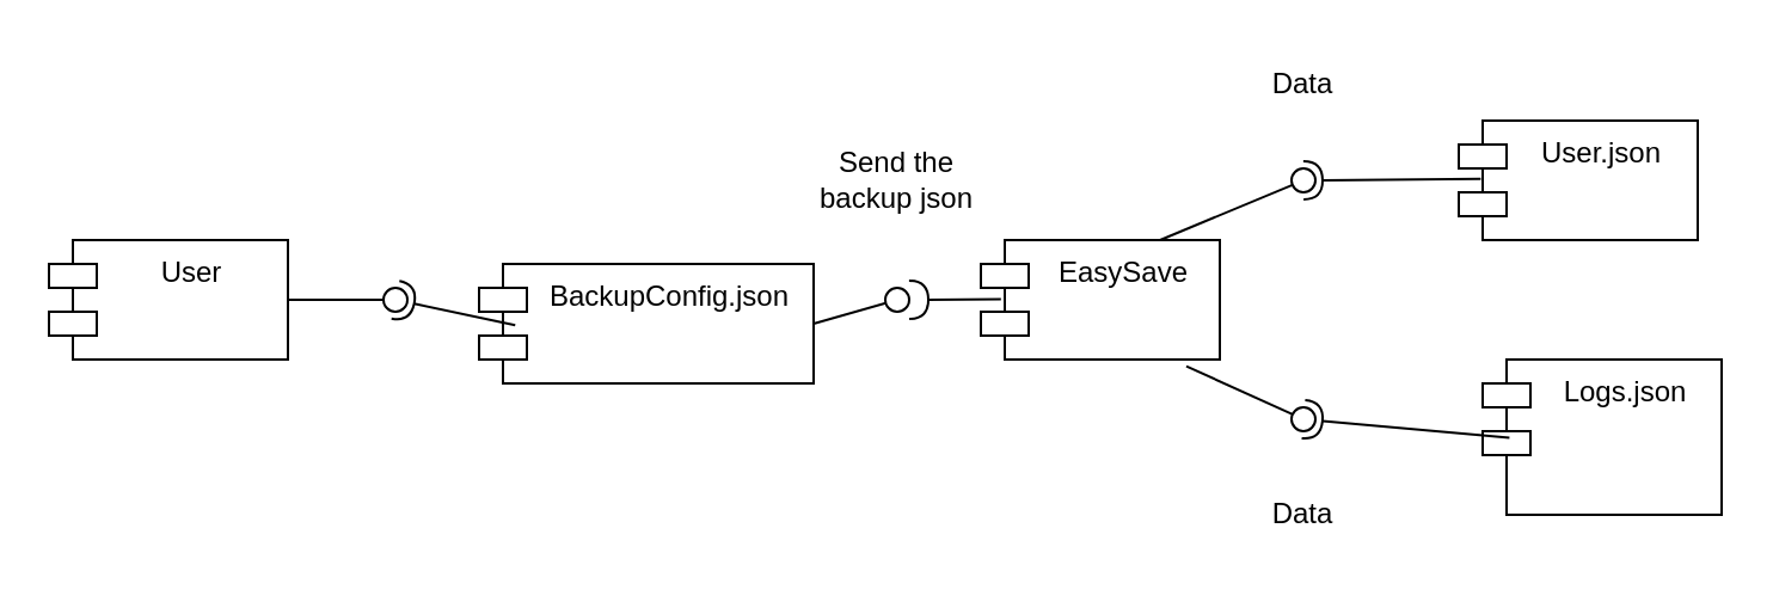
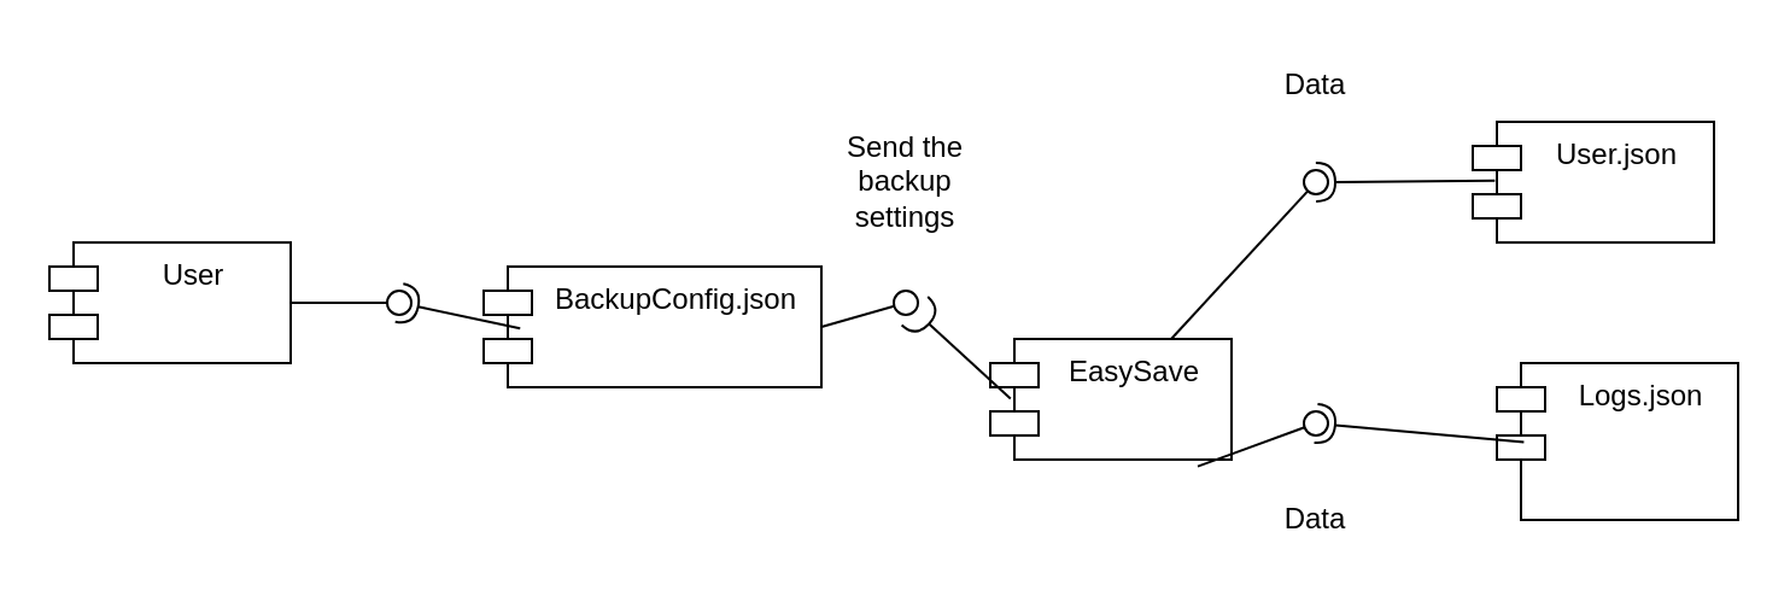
  <mxCell id="0" />
  <mxCell id="1" parent="0" />
  <mxCell id="2" value="User.json" style="shape=module;align=left;spacingLeft=20;align=center;verticalAlign=top;direction=east;" parent="1" vertex="1"><mxGeometry x="610" y="50" width="100" height="50" as="geometry" /></mxCell>
  <mxCell id="3" value="Logs.json" style="shape=module;align=left;spacingLeft=20;align=center;verticalAlign=top;direction=east;" parent="1" vertex="1"><mxGeometry x="620" y="150" width="100" height="65" as="geometry" /></mxCell>
  <mxCell id="4" value="BackupConfig.json" style="shape=module;align=left;spacingLeft=20;align=center;verticalAlign=top;direction=east;" parent="1" vertex="1"><mxGeometry x="200" y="110" width="140" height="50" as="geometry" /></mxCell>
- <mxCell id="5" value="EasySave" style="shape=module;align=left;spacingLeft=20;align=center;verticalAlign=top;direction=east;" parent="1" vertex="1"><mxGeometry x="410" y="100" width="100" height="50" as="geometry" /></mxCell>
+ <mxCell id="5" value="EasySave" style="shape=module;align=left;spacingLeft=20;align=center;verticalAlign=top;direction=east;" parent="1" vertex="1"><mxGeometry x="410" y="140" width="100" height="50" as="geometry" /></mxCell>
  <mxCell id="6" value="User" style="shape=module;align=left;spacingLeft=20;align=center;verticalAlign=top;direction=east;" parent="1" vertex="1"><mxGeometry x="20" y="100" width="100" height="50" as="geometry" /></mxCell>
  <mxCell id="7" value="" style="rounded=0;orthogonalLoop=1;jettySize=auto;html=1;endArrow=none;endFill=0;sketch=0;sourcePerimeterSpacing=0;targetPerimeterSpacing=0;" parent="1" target="9" edge="1"><mxGeometry relative="1" as="geometry"><mxPoint x="120" y="125" as="sourcePoint" /></mxGeometry></mxCell>
  <mxCell id="8" value="" style="rounded=0;orthogonalLoop=1;jettySize=auto;html=1;endArrow=halfCircle;endFill=0;entryX=0.5;entryY=0.5;endSize=6;strokeWidth=1;sketch=0;exitX=0.108;exitY=0.512;exitDx=0;exitDy=0;exitPerimeter=0;" parent="1" source="4" target="9" edge="1"><mxGeometry relative="1" as="geometry"><mxPoint x="160" y="125" as="sourcePoint" /></mxGeometry></mxCell>
  <mxCell id="9" value="" style="ellipse;whiteSpace=wrap;html=1;align=center;aspect=fixed;resizable=0;points=[];outlineConnect=0;sketch=0;" parent="1" vertex="1"><mxGeometry x="160" y="120" width="10" height="10" as="geometry" /></mxCell>
  <mxCell id="10" value="" style="rounded=0;orthogonalLoop=1;jettySize=auto;html=1;endArrow=none;endFill=0;sketch=0;sourcePerimeterSpacing=0;targetPerimeterSpacing=0;exitX=1;exitY=0.5;exitDx=0;exitDy=0;" parent="1" source="4" target="12" edge="1"><mxGeometry relative="1" as="geometry"><mxPoint x="344" y="125" as="sourcePoint" /></mxGeometry></mxCell>
  <mxCell id="11" value="" style="rounded=0;orthogonalLoop=1;jettySize=auto;html=1;endArrow=halfCircle;endFill=0;endSize=6;strokeWidth=1;sketch=0;exitX=0.084;exitY=0.496;exitDx=0;exitDy=0;exitPerimeter=0;" parent="1" source="5" target="12" edge="1"><mxGeometry relative="1" as="geometry"><mxPoint x="384" y="125" as="sourcePoint" /><mxPoint x="380" y="125" as="targetPoint" /></mxGeometry></mxCell>
  <mxCell id="12" value="" style="ellipse;whiteSpace=wrap;html=1;align=center;aspect=fixed;resizable=0;points=[];outlineConnect=0;sketch=0;" parent="1" vertex="1"><mxGeometry x="370" y="120" width="10" height="10" as="geometry" /></mxCell>
  <mxCell id="13" value="" style="rounded=0;orthogonalLoop=1;jettySize=auto;html=1;endArrow=none;endFill=0;sketch=0;sourcePerimeterSpacing=0;targetPerimeterSpacing=0;exitX=0.75;exitY=0;exitDx=0;exitDy=0;" parent="1" source="5" target="15" edge="1"><mxGeometry relative="1" as="geometry"><mxPoint x="510" y="85" as="sourcePoint" /></mxGeometry></mxCell>
  <mxCell id="14" value="" style="rounded=0;orthogonalLoop=1;jettySize=auto;html=1;endArrow=halfCircle;endFill=0;entryX=0.5;entryY=0.5;endSize=6;strokeWidth=1;sketch=0;exitX=0.092;exitY=0.488;exitDx=0;exitDy=0;exitPerimeter=0;" parent="1" source="2" target="15" edge="1"><mxGeometry relative="1" as="geometry"><mxPoint x="550" y="85" as="sourcePoint" /></mxGeometry></mxCell>
  <mxCell id="15" value="" style="ellipse;whiteSpace=wrap;html=1;align=center;aspect=fixed;resizable=0;points=[];outlineConnect=0;sketch=0;" parent="1" vertex="1"><mxGeometry x="540" y="70" width="10" height="10" as="geometry" /></mxCell>
  <mxCell id="16" value="" style="rounded=0;orthogonalLoop=1;jettySize=auto;html=1;endArrow=none;endFill=0;sketch=0;sourcePerimeterSpacing=0;targetPerimeterSpacing=0;exitX=0.86;exitY=1.056;exitDx=0;exitDy=0;exitPerimeter=0;" parent="1" source="5" target="18" edge="1"><mxGeometry relative="1" as="geometry"><mxPoint x="525" y="175" as="sourcePoint" /></mxGeometry></mxCell>
  <mxCell id="17" value="" style="rounded=0;orthogonalLoop=1;jettySize=auto;html=1;endArrow=halfCircle;endFill=0;entryX=0.5;entryY=0.5;endSize=6;strokeWidth=1;sketch=0;exitX=0.112;exitY=0.504;exitDx=0;exitDy=0;exitPerimeter=0;" parent="1" source="3" target="18" edge="1"><mxGeometry relative="1" as="geometry"><mxPoint x="565" y="175" as="sourcePoint" /></mxGeometry></mxCell>
  <mxCell id="18" value="" style="ellipse;whiteSpace=wrap;html=1;align=center;aspect=fixed;resizable=0;points=[];outlineConnect=0;sketch=0;" parent="1" vertex="1"><mxGeometry x="540" y="170" width="10" height="10" as="geometry" /></mxCell>
- <mxCell id="19" value="Send the backup json" style="text;html=1;strokeColor=none;fillColor=none;align=center;verticalAlign=middle;whiteSpace=wrap;rounded=0;" parent="1" vertex="1"><mxGeometry x="333.25" y="60" width="83.5" height="30" as="geometry" /></mxCell>
+ <mxCell id="19" value="Send the backup settings" style="text;html=1;strokeColor=none;fillColor=none;align=center;verticalAlign=middle;whiteSpace=wrap;rounded=0;" parent="1" vertex="1"><mxGeometry x="333.25" y="60" width="83.5" height="30" as="geometry" /></mxCell>
  <mxCell id="20" value="Data" style="text;html=1;strokeColor=none;fillColor=none;align=center;verticalAlign=middle;whiteSpace=wrap;rounded=0;" parent="1" vertex="1"><mxGeometry x="515" y="20" width="60" height="30" as="geometry" /></mxCell>
  <mxCell id="21" value="Data" style="text;html=1;strokeColor=none;fillColor=none;align=center;verticalAlign=middle;whiteSpace=wrap;rounded=0;" parent="1" vertex="1"><mxGeometry x="515" y="200" width="60" height="30" as="geometry" /></mxCell>
